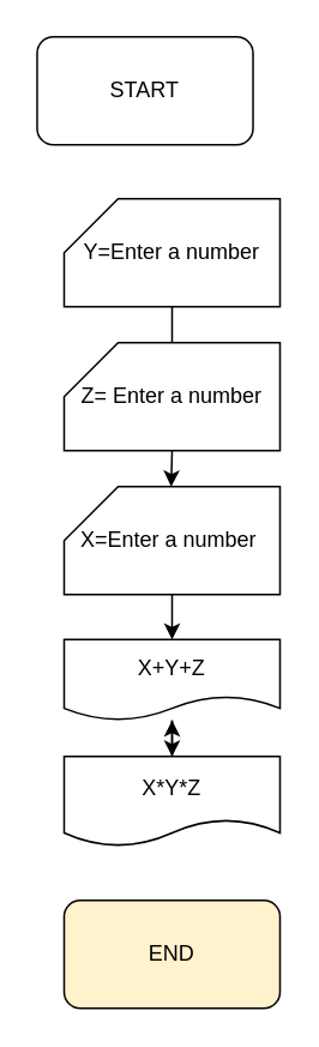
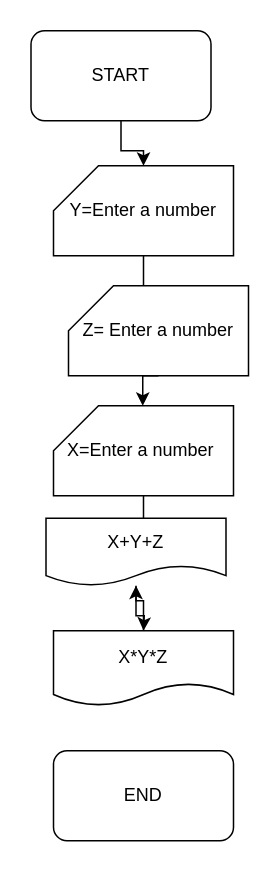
  <mxCell id="0" />
  <mxCell id="1" parent="0" />
- <mxCell id="2" value="END" style="rounded=1;whiteSpace=wrap;html=1;fillColor=#fff2cc;" vertex="1" parent="1"><mxGeometry x="35" y="500" width="120" height="60" as="geometry" /></mxCell>
+ <mxCell id="2" value="END" style="rounded=1;whiteSpace=wrap;html=1;" vertex="1" parent="1"><mxGeometry x="35" y="500" width="120" height="60" as="geometry" /></mxCell>
+ <mxCell id="3" value="" style="edgeStyle=orthogonalEdgeStyle;rounded=0;orthogonalLoop=1;jettySize=auto;html=1;" edge="1" parent="1" source="4" target="8"><mxGeometry relative="1" as="geometry" /></mxCell>
  <mxCell id="4" value="START" style="rounded=1;whiteSpace=wrap;html=1;" vertex="1" parent="1"><mxGeometry x="20" y="20" width="120" height="60" as="geometry" /></mxCell>
  <mxCell id="5" value="" style="edgeStyle=orthogonalEdgeStyle;rounded=0;orthogonalLoop=1;jettySize=auto;html=1;" edge="1" parent="1" source="6" target="14"><mxGeometry relative="1" as="geometry" /></mxCell>
  <mxCell id="6" value="X=Enter a number&amp;nbsp;" style="shape=card;whiteSpace=wrap;html=1;" vertex="1" parent="1"><mxGeometry x="35" y="270" width="120" height="60" as="geometry" /></mxCell>
  <mxCell id="7" value="" style="edgeStyle=orthogonalEdgeStyle;rounded=0;orthogonalLoop=1;jettySize=auto;html=1;endArrow=none;" edge="1" parent="1" source="8" target="10"><mxGeometry relative="1" as="geometry" /></mxCell>
  <mxCell id="8" value="Y=Enter a number" style="shape=card;whiteSpace=wrap;html=1;" vertex="1" parent="1"><mxGeometry x="35" y="110" width="120" height="60" as="geometry" /></mxCell>
  <mxCell id="9" value="" style="edgeStyle=orthogonalEdgeStyle;rounded=0;orthogonalLoop=1;jettySize=auto;html=1;exitX=0.5;exitY=1;exitDx=0;exitDy=0;exitPerimeter=0;" edge="1" parent="1" source="10"><mxGeometry relative="1" as="geometry"><mxPoint x="94.5" y="170" as="sourcePoint" /><mxPoint x="94.5" y="270" as="targetPoint" /></mxGeometry></mxCell>
- <mxCell id="10" value="Z= Enter a number" style="shape=card;whiteSpace=wrap;html=1;" vertex="1" parent="1"><mxGeometry x="35" y="190" width="120" height="60" as="geometry" /></mxCell>
+ <mxCell id="10" value="Z= Enter a number" style="shape=card;whiteSpace=wrap;html=1;" vertex="1" parent="1"><mxGeometry x="45" y="190" width="120" height="60" as="geometry" /></mxCell>
  <mxCell id="11" value="" style="edgeStyle=orthogonalEdgeStyle;rounded=0;orthogonalLoop=1;jettySize=auto;html=1;" edge="1" parent="1" source="12" target="14"><mxGeometry relative="1" as="geometry" /></mxCell>
  <mxCell id="12" value="X*Y*Z" style="shape=document;whiteSpace=wrap;html=1;boundedLbl=1;" vertex="1" parent="1"><mxGeometry x="35" y="420" width="120" height="50" as="geometry" /></mxCell>
  <mxCell id="13" value="" style="edgeStyle=orthogonalEdgeStyle;rounded=0;orthogonalLoop=1;jettySize=auto;html=1;" edge="1" parent="1" source="14"><mxGeometry relative="1" as="geometry"><mxPoint x="95" y="420" as="targetPoint" /></mxGeometry></mxCell>
- <mxCell id="14" value="X+Y+Z" style="shape=document;whiteSpace=wrap;html=1;boundedLbl=1;" vertex="1" parent="1"><mxGeometry x="35" y="355" width="120" height="45" as="geometry" /></mxCell>
+ <mxCell id="14" value="X+Y+Z" style="shape=document;whiteSpace=wrap;html=1;boundedLbl=1;" vertex="1" parent="1"><mxGeometry x="30" y="345" width="120" height="45" as="geometry" /></mxCell>
  <mxCell id="15" style="edgeStyle=orthogonalEdgeStyle;rounded=0;orthogonalLoop=1;jettySize=auto;html=1;exitX=0.5;exitY=1;exitDx=0;exitDy=0;exitPerimeter=0;" edge="1" parent="1" source="6" target="6"><mxGeometry relative="1" as="geometry" /></mxCell>
